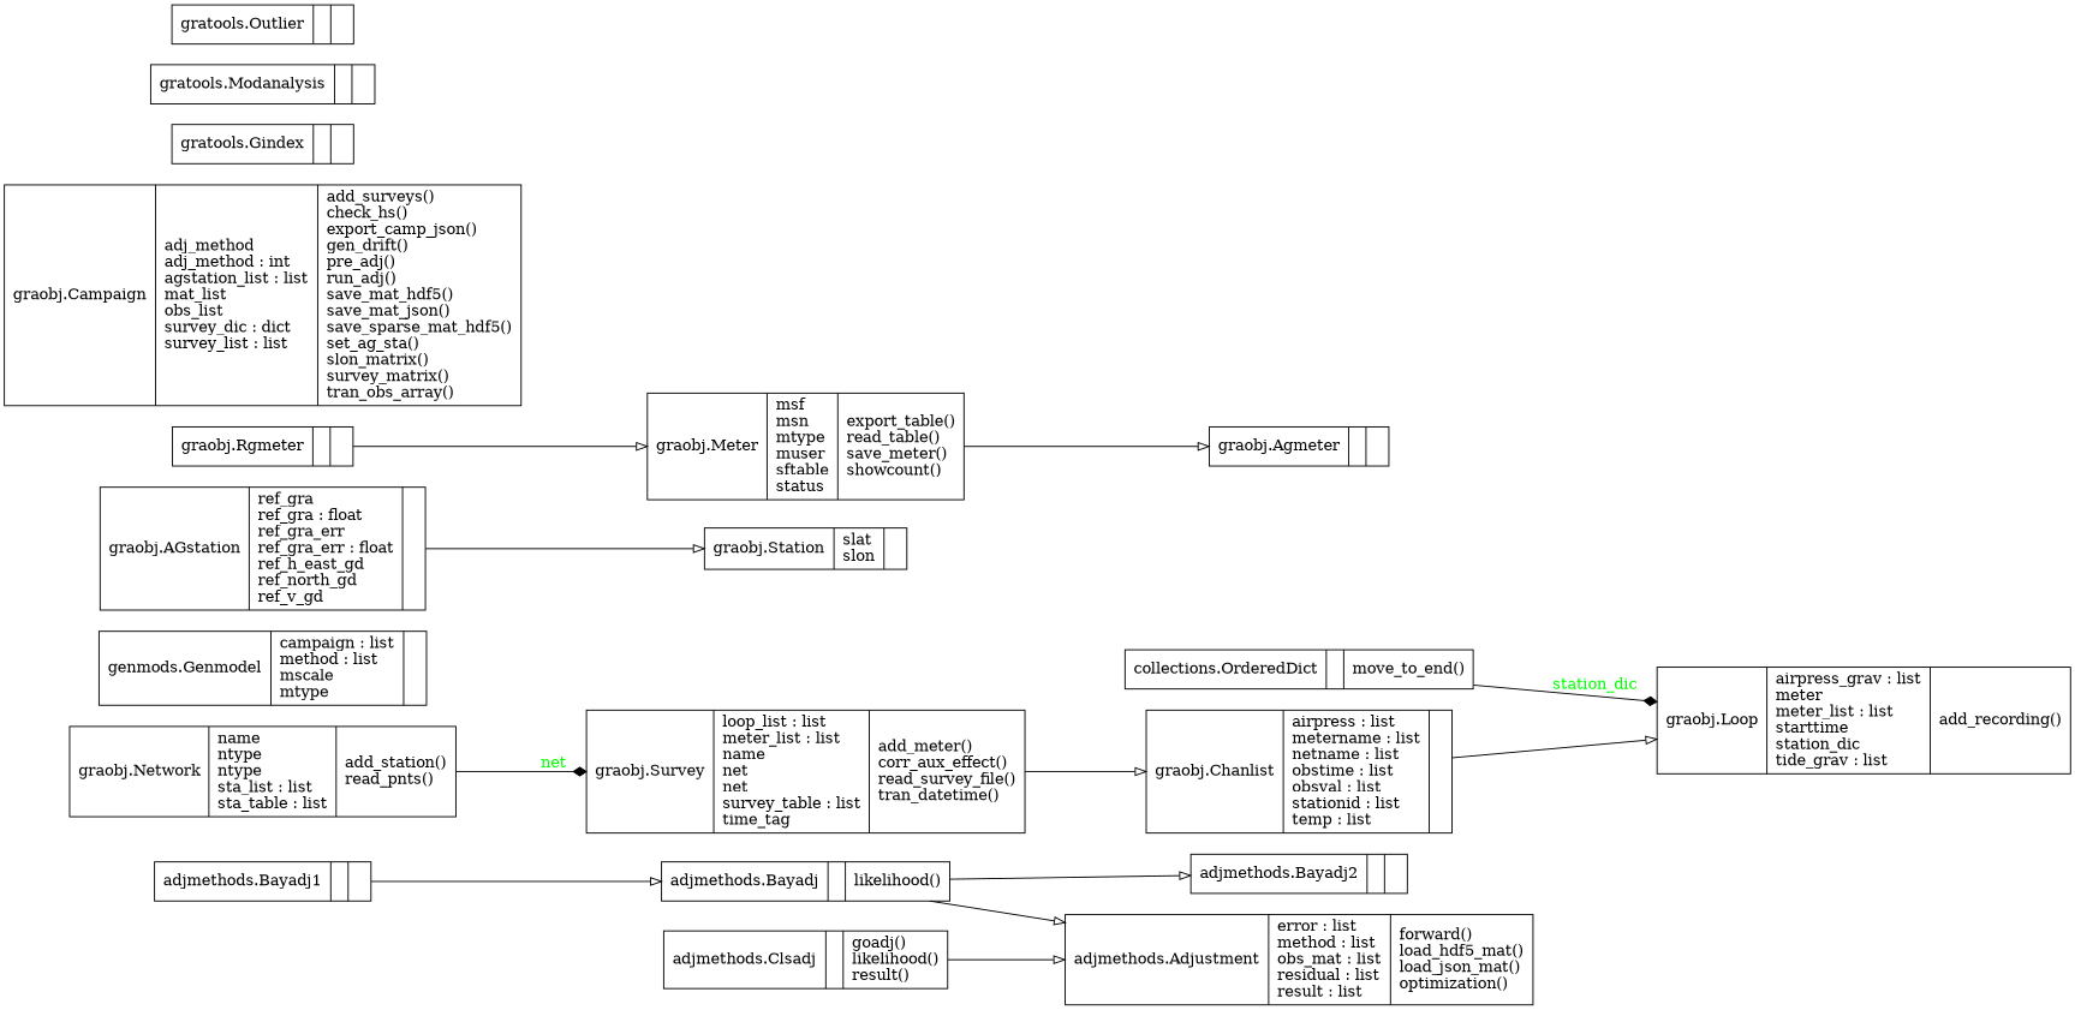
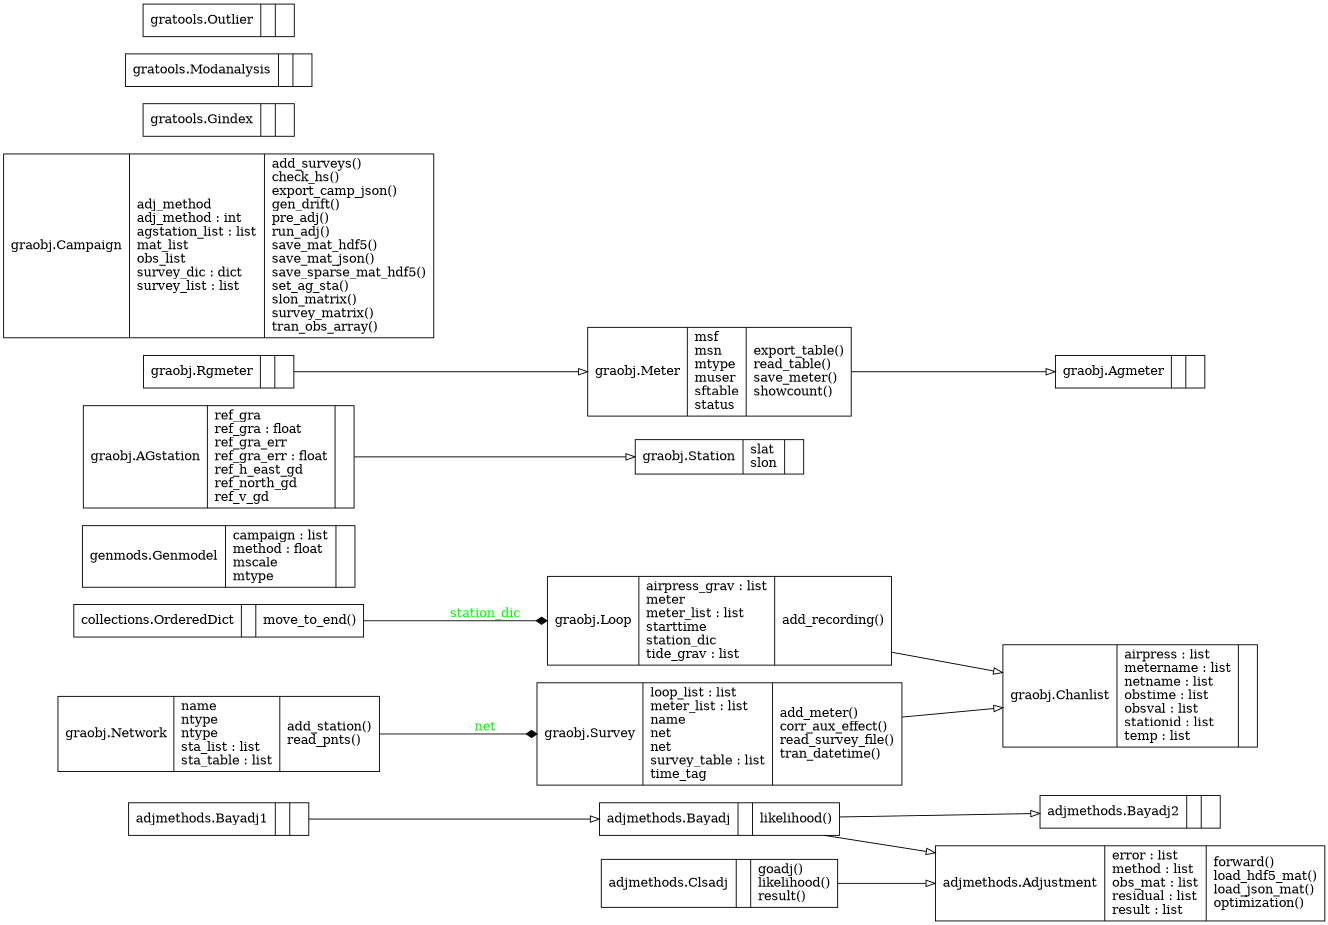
  digraph {
    rankdir=LR
    node [shape=record]
    edge [arrowhead=empty arrowtail=none]
    n1 [label="{adjmethods.Adjustment|error : list\lmethod : list\lobs_mat : list\lresidual : list\lresult : list\l|forward()\lload_hdf5_mat()\lload_json_mat()\loptimization()\l}"]
    n2 [label="{adjmethods.Bayadj|\l|likelihood()\l}"]
    n3 [label="{adjmethods.Bayadj2|\l|}"]
    n4 [label="{adjmethods.Bayadj1|\l|}"]
    n5 [label="{adjmethods.Clsadj|\l|goadj()\llikelihood()\lresult()\l}"]
    n6 [label="{collections.OrderedDict|\l|move_to_end()\l}"]
    n7 [label="{graobj.Loop|airpress_grav : list\lmeter\lmeter_list : list\lstarttime\lstation_dic\ltide_grav : list\l|add_recording()\l}"]
    n8 [label="{graobj.Chanlist|airpress : list\lmetername : list\lnetname : list\lobstime : list\lobsval : list\lstationid : list\ltemp : list\l|}"]
-   n9 [label="{genmods.Genmodel|campaign : list\lmethod : list\lmscale\lmtype\l|}"]
+   n9 [label="{genmods.Genmodel|campaign : list\lmethod : float\lmscale\lmtype\l|}"]
    n10 [label="{graobj.AGstation|ref_gra\lref_gra : float\lref_gra_err\lref_gra_err : float\lref_h_east_gd\lref_north_gd\lref_v_gd\l|}"]
    n11 [label="{graobj.Station|slat\lslon\l|}"]
    n12 [label="{graobj.Agmeter|\l|}"]
    n13 [label="{graobj.Meter|msf\lmsn\lmtype\lmuser\lsftable\lstatus\l|export_table()\lread_table()\lsave_meter()\lshowcount()\l}"]
    n14 [label="{graobj.Campaign|adj_method\ladj_method : int\lagstation_list : list\lmat_list\lobs_list\lsurvey_dic : dict\lsurvey_list : list\l|add_surveys()\lcheck_hs()\lexport_camp_json()\lgen_drift()\lpre_adj()\lrun_adj()\lsave_mat_hdf5()\lsave_mat_json()\lsave_sparse_mat_hdf5()\lset_ag_sta()\lslon_matrix()\lsurvey_matrix()\ltran_obs_array()\l}"]
    n15 [label="{graobj.Network|name\lntype\lntype\lsta_list : list\lsta_table : list\l|add_station()\lread_pnts()\l}"]
    n16 [label="{graobj.Survey|loop_list : list\lmeter_list : list\lname\lnet\lnet\lsurvey_table : list\ltime_tag\l|add_meter()\lcorr_aux_effect()\lread_survey_file()\ltran_datetime()\l}"]
    n17 [label="{graobj.Rgmeter|\l|}"]
    n18 [label="{gratools.Gindex|\l|}"]
    n19 [label="{gratools.Modanalysis|\l|}"]
    n20 [label="{gratools.Outlier|\l|}"]
    n2 -> n1
    n2 -> n3
    n4 -> n2
    n5 -> n1
    n6 -> n7 [arrowhead=diamond fontcolor=green label=station_dic style=solid]
-   n8 -> n7
+   n7 -> n8
    n10 -> n11
    n13 -> n12
    n15 -> n16 [arrowhead=diamond fontcolor=green label=net style=solid]
    n16 -> n8
    n17 -> n13
  }
